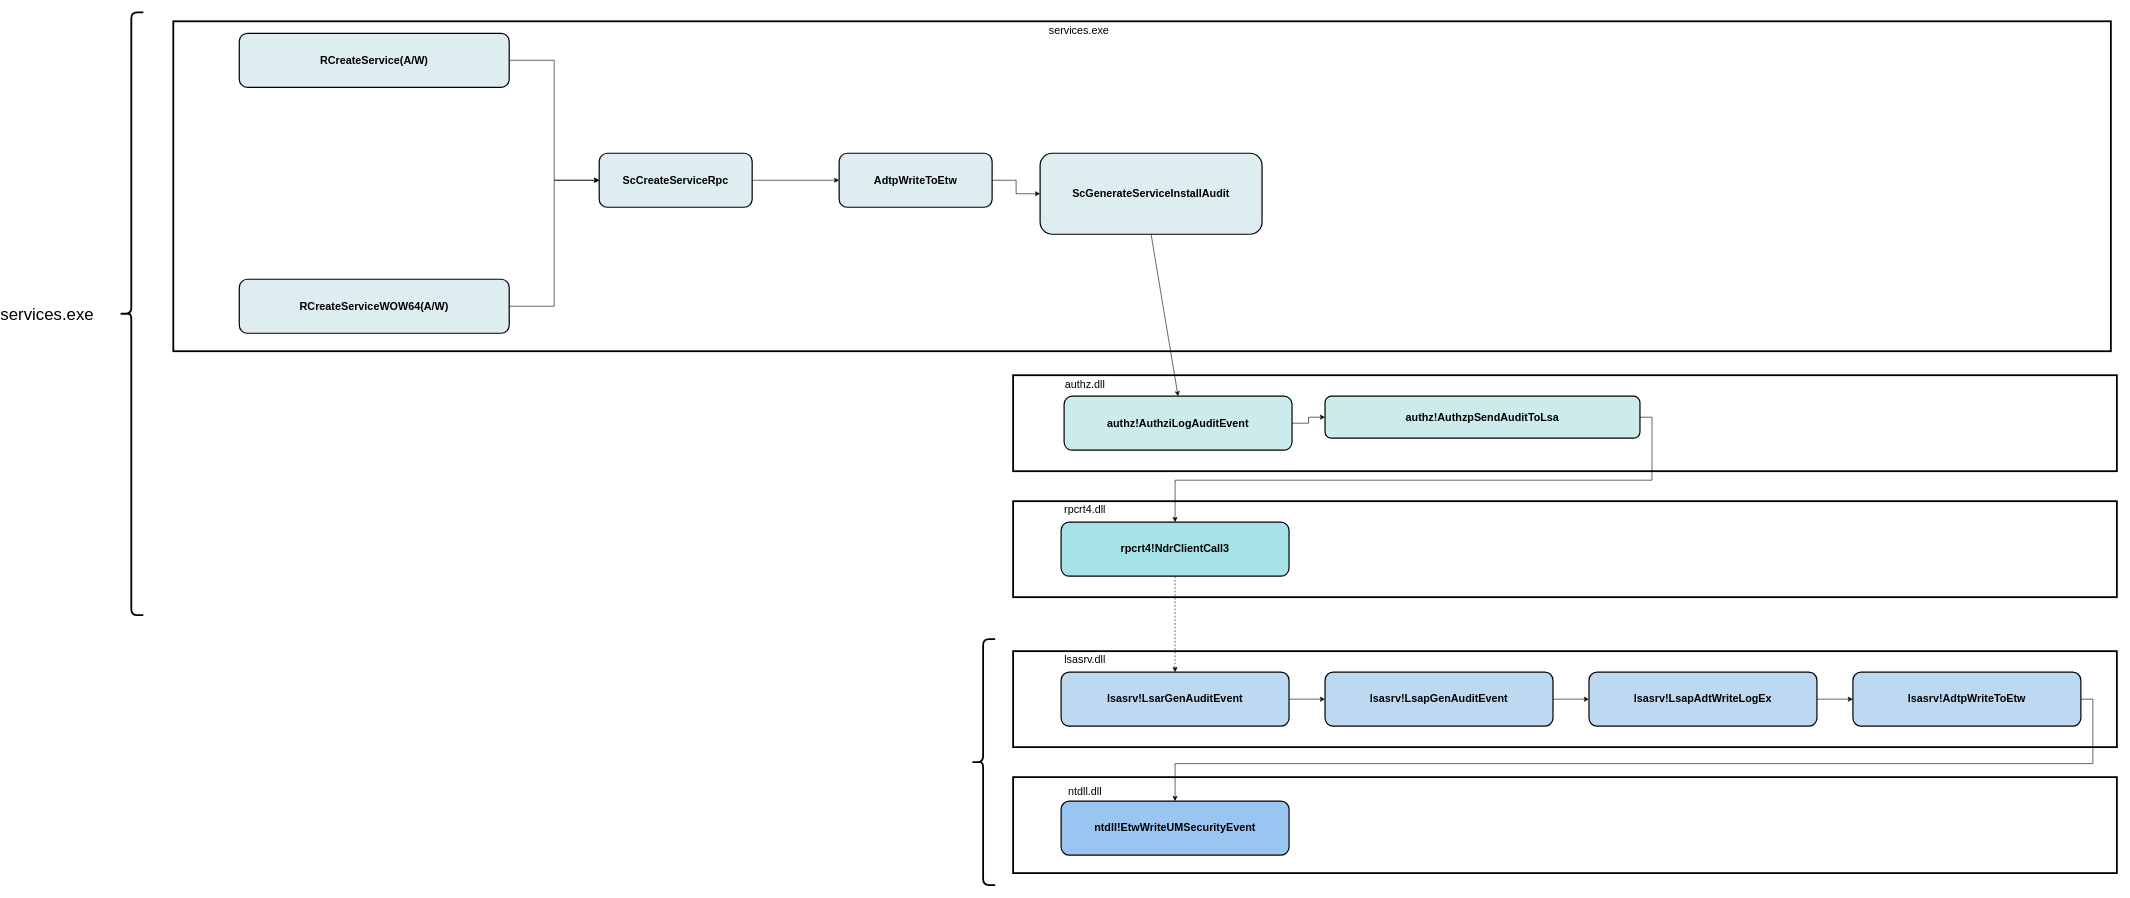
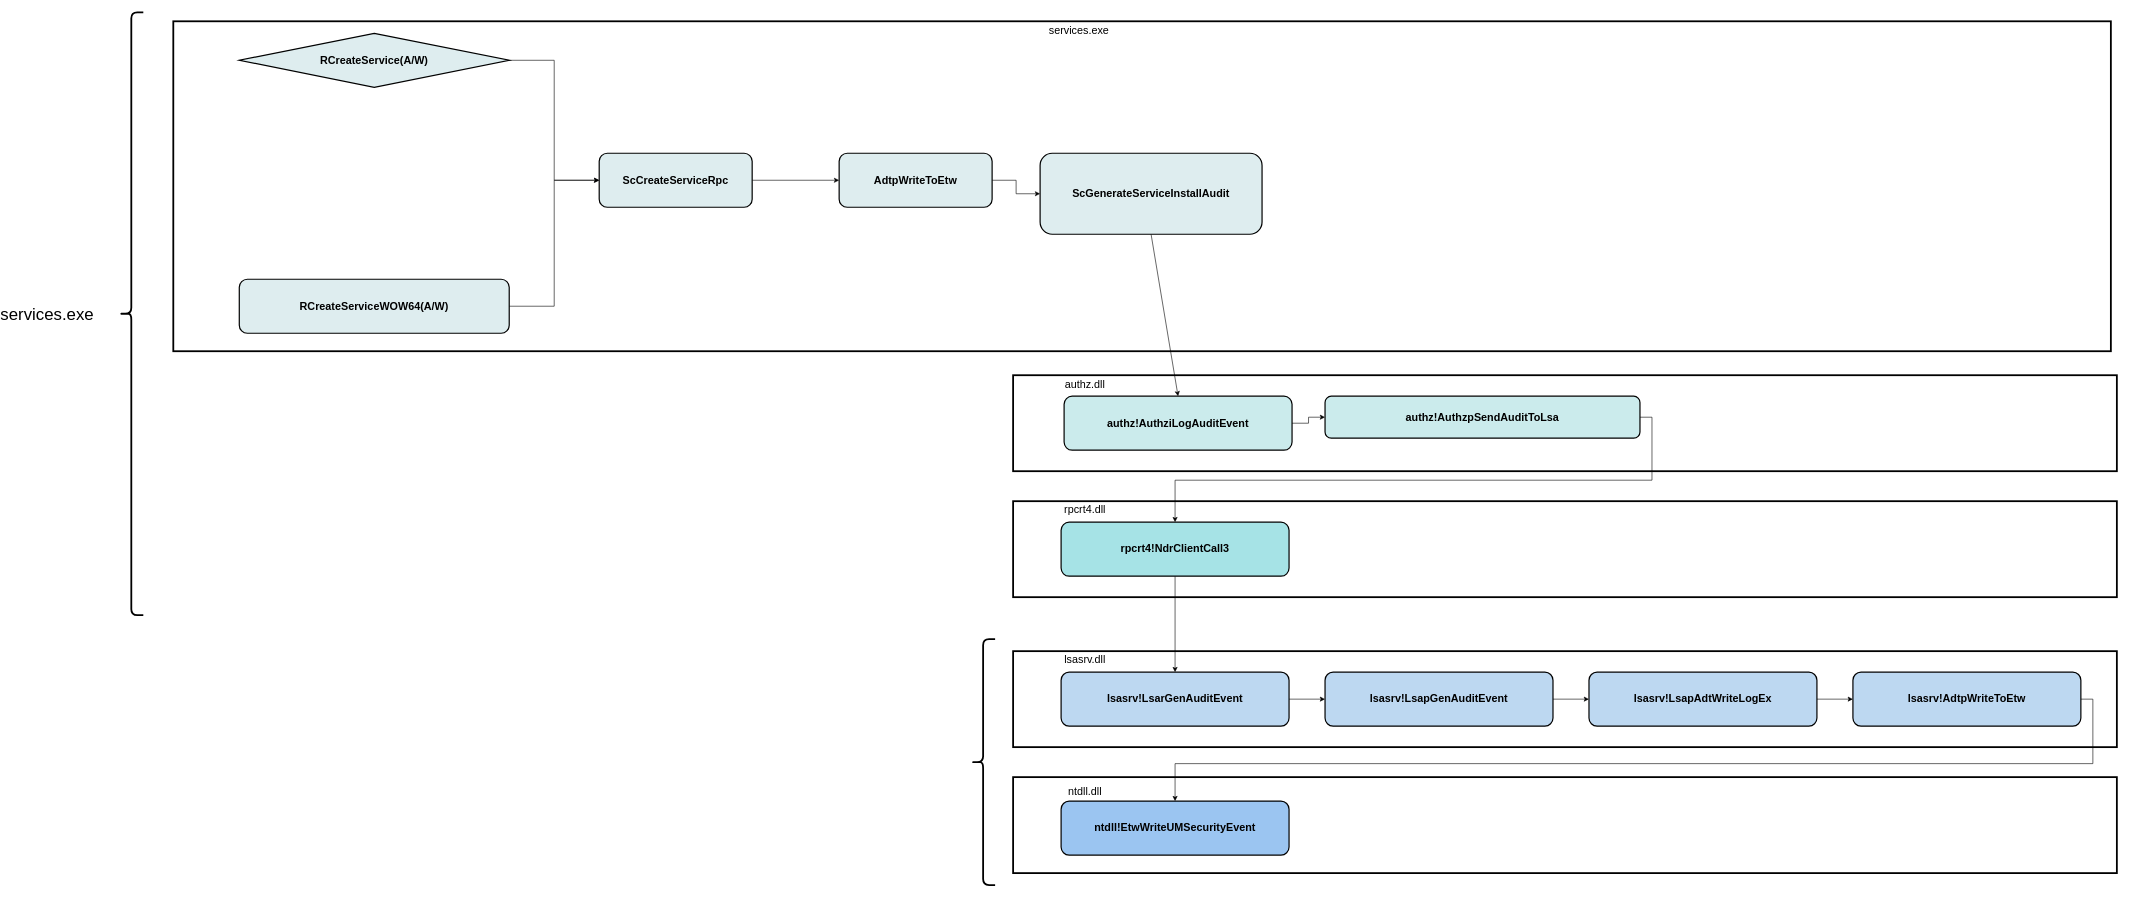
  <mxCell id="0" />
  <mxCell id="1" parent="0" />
  <mxCell id="2" value="" style="rounded=0;whiteSpace=wrap;html=1;fontSize=20;strokeWidth=3;" vertex="1" parent="1"><mxGeometry x="1660" y="1295" width="1840" height="160" as="geometry" /></mxCell>
  <mxCell id="3" value="" style="rounded=0;whiteSpace=wrap;html=1;fontSize=20;strokeWidth=3;" vertex="1" parent="1"><mxGeometry x="1660" y="1085" width="1840" height="160" as="geometry" /></mxCell>
  <mxCell id="4" value="" style="rounded=0;whiteSpace=wrap;html=1;fontSize=20;strokeWidth=3;" vertex="1" parent="1"><mxGeometry x="1660" y="835" width="1840" height="160" as="geometry" /></mxCell>
  <mxCell id="5" value="" style="rounded=0;whiteSpace=wrap;html=1;fontSize=20;strokeWidth=3;" vertex="1" parent="1"><mxGeometry x="1660" y="625" width="1840" height="160" as="geometry" /></mxCell>
  <mxCell id="6" value="&lt;font style=&quot;font-size: 28px;&quot;&gt;services.exe&lt;/font&gt;" style="text;html=1;strokeColor=none;fillColor=none;align=center;verticalAlign=middle;whiteSpace=wrap;rounded=0;" vertex="1" parent="1"><mxGeometry x="20" y="507.5" width="60" height="30" as="geometry" /></mxCell>
  <mxCell id="7" value="" style="shape=curlyBracket;whiteSpace=wrap;html=1;rounded=1;fontSize=20;strokeWidth=3;" vertex="1" parent="1"><mxGeometry x="170" y="20" width="40" height="1005" as="geometry" /></mxCell>
  <mxCell id="8" value="" style="rounded=0;whiteSpace=wrap;html=1;fontSize=20;strokeWidth=3;" vertex="1" parent="1"><mxGeometry x="260" y="35" width="3230" height="550" as="geometry" /></mxCell>
  <mxCell id="9" value="&lt;font style=&quot;font-size: 18px;&quot;&gt;services.exe&lt;/font&gt;" style="text;html=1;strokeColor=none;fillColor=none;align=center;verticalAlign=middle;whiteSpace=wrap;rounded=0;" vertex="1" parent="1"><mxGeometry x="1740" y="35" width="60" height="30" as="geometry" /></mxCell>
  <mxCell id="10" style="edgeStyle=none;rounded=0;orthogonalLoop=1;jettySize=auto;html=1;exitX=0.5;exitY=1;exitDx=0;exitDy=0;entryX=0.5;entryY=0;entryDx=0;entryDy=0;" edge="1" parent="1" source="11" target="18"><mxGeometry relative="1" as="geometry" /></mxCell>
  <mxCell id="11" value="&lt;b&gt;ScGenerateServiceInstallAudit&lt;/b&gt;" style="rounded=1;whiteSpace=wrap;html=1;fontSize=18;strokeWidth=2;fillColor=#DEEDEF;" vertex="1" parent="1"><mxGeometry x="1705" y="255" width="370" height="135" as="geometry" /></mxCell>
  <mxCell id="12" style="edgeStyle=orthogonalEdgeStyle;rounded=0;orthogonalLoop=1;jettySize=auto;html=1;entryX=0;entryY=0.5;entryDx=0;entryDy=0;" edge="1" parent="1" source="13" target="11"><mxGeometry relative="1" as="geometry" /></mxCell>
  <mxCell id="13" value="&lt;b&gt;AdtpWriteToEtw&lt;/b&gt;" style="rounded=1;whiteSpace=wrap;html=1;fontSize=18;strokeWidth=2;fillColor=#DEEDEF;" vertex="1" parent="1"><mxGeometry x="1370" y="255" width="255" height="90" as="geometry" /></mxCell>
  <mxCell id="14" value="&lt;font style=&quot;font-size: 18px;&quot;&gt;authz.dll&lt;/font&gt;" style="text;html=1;strokeColor=none;fillColor=none;align=center;verticalAlign=middle;whiteSpace=wrap;rounded=0;" vertex="1" parent="1"><mxGeometry x="1750" y="625" width="60" height="30" as="geometry" /></mxCell>
  <mxCell id="15" style="edgeStyle=orthogonalEdgeStyle;rounded=0;orthogonalLoop=1;jettySize=auto;html=1;exitX=1;exitY=0.5;exitDx=0;exitDy=0;entryX=0.5;entryY=0;entryDx=0;entryDy=0;" edge="1" parent="1" source="16" target="21"><mxGeometry relative="1" as="geometry" /></mxCell>
  <mxCell id="16" value="&lt;b&gt;authz!AuthzpSendAuditToLsa&lt;/b&gt;" style="rounded=1;whiteSpace=wrap;html=1;fontSize=18;strokeWidth=2;fillColor=#CBEBEC;" vertex="1" parent="1"><mxGeometry x="2180" y="660" width="525" height="70" as="geometry" /></mxCell>
  <mxCell id="17" style="edgeStyle=orthogonalEdgeStyle;rounded=0;orthogonalLoop=1;jettySize=auto;html=1;entryX=0;entryY=0.5;entryDx=0;entryDy=0;" edge="1" parent="1" source="18" target="16"><mxGeometry relative="1" as="geometry" /></mxCell>
  <mxCell id="18" value="&lt;b&gt;authz!AuthziLogAuditEvent&lt;/b&gt;" style="rounded=1;whiteSpace=wrap;html=1;fontSize=18;strokeWidth=2;fillColor=#CBEBEC;" vertex="1" parent="1"><mxGeometry x="1745" y="660" width="380" height="90" as="geometry" /></mxCell>
  <mxCell id="19" value="&lt;font style=&quot;font-size: 18px;&quot;&gt;rpcrt4.dll&lt;/font&gt;" style="text;html=1;strokeColor=none;fillColor=none;align=center;verticalAlign=middle;whiteSpace=wrap;rounded=0;" vertex="1" parent="1"><mxGeometry x="1750" y="835" width="60" height="30" as="geometry" /></mxCell>
- <mxCell id="20" style="edgeStyle=none;rounded=0;orthogonalLoop=1;jettySize=auto;html=1;exitX=0.5;exitY=1;exitDx=0;exitDy=0;entryX=0.5;entryY=0;entryDx=0;entryDy=0;dashed=1;" edge="1" parent="1" source="21" target="31"><mxGeometry relative="1" as="geometry" /></mxCell>
+ <mxCell id="20" style="edgeStyle=none;rounded=0;orthogonalLoop=1;jettySize=auto;html=1;exitX=0.5;exitY=1;exitDx=0;exitDy=0;entryX=0.5;entryY=0;entryDx=0;entryDy=0;" edge="1" parent="1" source="21" target="31"><mxGeometry relative="1" as="geometry" /></mxCell>
  <mxCell id="21" value="&lt;b&gt;rpcrt4!NdrClientCall3&lt;/b&gt;" style="rounded=1;whiteSpace=wrap;html=1;fontSize=18;strokeWidth=2;fillColor=#A6E3E6;" vertex="1" parent="1"><mxGeometry x="1740" y="870" width="380" height="90" as="geometry" /></mxCell>
  <mxCell id="22" value="" style="shape=curlyBracket;whiteSpace=wrap;html=1;rounded=1;fontSize=20;strokeWidth=3;" vertex="1" parent="1"><mxGeometry x="1590" y="1065" width="40" height="410" as="geometry" /></mxCell>
  <mxCell id="23" value="&lt;font style=&quot;font-size: 18px;&quot;&gt;lsasrv.dll&lt;/font&gt;" style="text;html=1;strokeColor=none;fillColor=none;align=center;verticalAlign=middle;whiteSpace=wrap;rounded=0;" vertex="1" parent="1"><mxGeometry x="1750" y="1085" width="60" height="30" as="geometry" /></mxCell>
  <mxCell id="24" style="edgeStyle=orthogonalEdgeStyle;rounded=0;orthogonalLoop=1;jettySize=auto;html=1;exitX=1;exitY=0.5;exitDx=0;exitDy=0;entryX=0.5;entryY=0;entryDx=0;entryDy=0;" edge="1" parent="1" source="25" target="33"><mxGeometry relative="1" as="geometry" /></mxCell>
  <mxCell id="25" value="&lt;b&gt;lsasrv!AdtpWriteToEtw&lt;/b&gt;" style="rounded=1;whiteSpace=wrap;html=1;fontSize=18;strokeWidth=2;fillColor=#BDD8F1;" vertex="1" parent="1"><mxGeometry x="3060" y="1120" width="380" height="90" as="geometry" /></mxCell>
  <mxCell id="26" style="edgeStyle=none;rounded=0;orthogonalLoop=1;jettySize=auto;html=1;exitX=1;exitY=0.5;exitDx=0;exitDy=0;entryX=0;entryY=0.5;entryDx=0;entryDy=0;" edge="1" parent="1" source="27" target="25"><mxGeometry relative="1" as="geometry" /></mxCell>
  <mxCell id="27" value="&lt;b&gt;lsasrv!LsapAdtWriteLogEx&lt;/b&gt;" style="rounded=1;whiteSpace=wrap;html=1;fontSize=18;strokeWidth=2;fillColor=#BDD8F1;" vertex="1" parent="1"><mxGeometry x="2620" y="1120" width="380" height="90" as="geometry" /></mxCell>
  <mxCell id="28" style="rounded=0;orthogonalLoop=1;jettySize=auto;html=1;exitX=1;exitY=0.5;exitDx=0;exitDy=0;entryX=0;entryY=0.5;entryDx=0;entryDy=0;" edge="1" parent="1" source="29" target="27"><mxGeometry relative="1" as="geometry" /></mxCell>
  <mxCell id="29" value="&lt;b&gt;lsasrv!LsapGenAuditEvent&lt;/b&gt;" style="rounded=1;whiteSpace=wrap;html=1;fontSize=18;strokeWidth=2;fillColor=#BDD8F1;" vertex="1" parent="1"><mxGeometry x="2180" y="1120" width="380" height="90" as="geometry" /></mxCell>
  <mxCell id="30" style="rounded=0;orthogonalLoop=1;jettySize=auto;html=1;exitX=1;exitY=0.5;exitDx=0;exitDy=0;entryX=0;entryY=0.5;entryDx=0;entryDy=0;" edge="1" parent="1" source="31" target="29"><mxGeometry relative="1" as="geometry" /></mxCell>
  <mxCell id="31" value="&lt;b&gt;lsasrv!LsarGenAuditEvent&lt;/b&gt;" style="rounded=1;whiteSpace=wrap;html=1;fontSize=18;strokeWidth=2;fillColor=#BDD8F1;" vertex="1" parent="1"><mxGeometry x="1740" y="1120" width="380" height="90" as="geometry" /></mxCell>
  <mxCell id="32" value="&lt;font style=&quot;font-size: 18px;&quot;&gt;ntdll.dll&lt;/font&gt;" style="text;html=1;strokeColor=none;fillColor=none;align=center;verticalAlign=middle;whiteSpace=wrap;rounded=0;" vertex="1" parent="1"><mxGeometry x="1750" y="1305" width="60" height="30" as="geometry" /></mxCell>
  <mxCell id="33" value="&lt;b&gt;ntdll!EtwWriteUMSecurityEvent&lt;/b&gt;" style="rounded=1;whiteSpace=wrap;html=1;fontSize=18;strokeWidth=2;fillColor=#9BC5F1;" vertex="1" parent="1"><mxGeometry x="1740" y="1335" width="380" height="90" as="geometry" /></mxCell>
  <mxCell id="34" style="edgeStyle=none;rounded=0;orthogonalLoop=1;jettySize=auto;html=1;" edge="1" parent="1" source="35" target="13"><mxGeometry relative="1" as="geometry" /></mxCell>
  <mxCell id="35" value="&lt;b&gt;ScCreateServiceRpc&lt;/b&gt;" style="rounded=1;whiteSpace=wrap;html=1;fontSize=18;strokeWidth=2;fillColor=#DEEDEF;" vertex="1" parent="1"><mxGeometry x="970" y="255" width="255" height="90" as="geometry" /></mxCell>
  <mxCell id="36" style="edgeStyle=orthogonalEdgeStyle;rounded=0;orthogonalLoop=1;jettySize=auto;html=1;entryX=0;entryY=0.5;entryDx=0;entryDy=0;" edge="1" parent="1" source="37" target="35"><mxGeometry relative="1" as="geometry" /></mxCell>
- <mxCell id="37" value="&lt;b&gt;RCreateService(A/W)&lt;/b&gt;" style="rounded=1;whiteSpace=wrap;html=1;fontSize=18;strokeWidth=2;fillColor=#DEEDEF;" vertex="1" parent="1"><mxGeometry x="370" y="55" width="450" height="90" as="geometry" /></mxCell>
+ <mxCell id="37" value="&lt;b&gt;RCreateService(A/W)&lt;/b&gt;" style="rhombus;whiteSpace=wrap;html=1;fontSize=18;strokeWidth=2;fillColor=#DEEDEF;" vertex="1" parent="1"><mxGeometry x="370" y="55" width="450" height="90" as="geometry" /></mxCell>
  <mxCell id="38" style="edgeStyle=orthogonalEdgeStyle;rounded=0;orthogonalLoop=1;jettySize=auto;html=1;entryX=0;entryY=0.5;entryDx=0;entryDy=0;" edge="1" parent="1" source="39" target="35"><mxGeometry relative="1" as="geometry" /></mxCell>
  <mxCell id="39" value="&lt;b&gt;RCreateServiceWOW64(A/W)&lt;/b&gt;" style="rounded=1;whiteSpace=wrap;html=1;fontSize=18;strokeWidth=2;fillColor=#DEEDEF;" vertex="1" parent="1"><mxGeometry x="370" y="465" width="450" height="90" as="geometry" /></mxCell>
